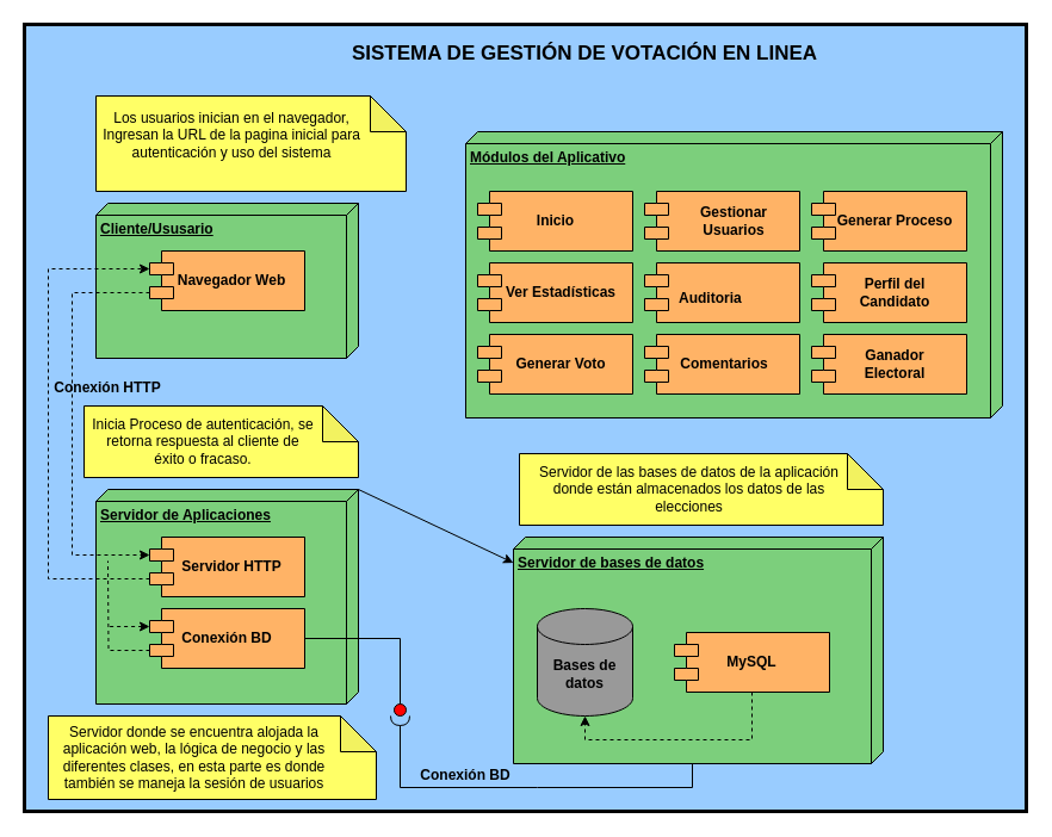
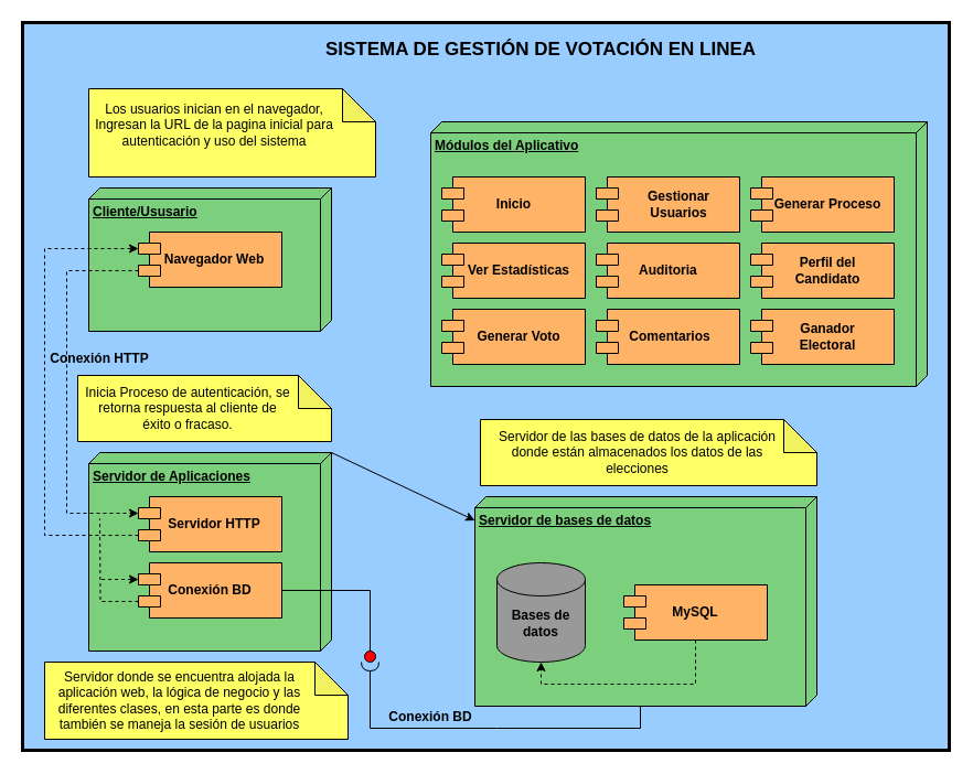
  <mxCell id="0" />
  <mxCell id="1" parent="0" />
  <mxCell id="2" value="" style="rounded=0;whiteSpace=wrap;html=1;labelBackgroundColor=#CCE5FF;strokeColor=#000000;strokeWidth=3;fillColor=#99CCFF;" vertex="1" parent="1"><mxGeometry x="20" y="20" width="840" height="660" as="geometry" /></mxCell>
  <mxCell id="3" value="&lt;b&gt;Servidor de Aplicaciones&lt;/b&gt;" style="verticalAlign=top;align=left;spacingTop=8;spacingLeft=2;spacingRight=12;shape=cube;size=10;direction=south;fontStyle=4;html=1;fillColor=#7CCF7C;" vertex="1" parent="1"><mxGeometry x="80" y="410" width="220" height="180" as="geometry" /></mxCell>
  <mxCell id="4" value="&lt;b&gt;Cliente/Ususario&lt;/b&gt;" style="verticalAlign=top;align=left;spacingTop=8;spacingLeft=2;spacingRight=12;shape=cube;size=10;direction=south;fontStyle=4;html=1;fillColor=#7CCF7C;" vertex="1" parent="1"><mxGeometry x="80" y="170" width="220" height="130" as="geometry" /></mxCell>
  <mxCell id="5" style="edgeStyle=orthogonalEdgeStyle;rounded=0;orthogonalLoop=1;jettySize=auto;html=1;exitX=0;exitY=0;exitDx=0;exitDy=35;exitPerimeter=0;entryX=0;entryY=0;entryDx=0;entryDy=15;entryPerimeter=0;dashed=1;endArrow=classic;endFill=1;startArrow=none;startFill=0;" edge="1" parent="1" source="6" target="9"><mxGeometry relative="1" as="geometry"><Array as="points"><mxPoint x="60" y="245" /><mxPoint x="60" y="465" /></Array></mxGeometry></mxCell>
  <mxCell id="6" value="" style="shape=module;align=left;spacingLeft=20;align=center;verticalAlign=top;fillColor=#FFB366;" vertex="1" parent="1"><mxGeometry x="125" y="210" width="130" height="50" as="geometry" /></mxCell>
  <mxCell id="7" value="&lt;span&gt;Navegador Web&lt;/span&gt;" style="text;html=1;strokeColor=none;fillColor=none;align=center;verticalAlign=middle;whiteSpace=wrap;rounded=0;fontStyle=1" vertex="1" parent="1"><mxGeometry x="144" y="220" width="100" height="30" as="geometry" /></mxCell>
  <mxCell id="8" style="edgeStyle=orthogonalEdgeStyle;rounded=0;orthogonalLoop=1;jettySize=auto;html=1;exitX=0;exitY=0;exitDx=0;exitDy=35;exitPerimeter=0;entryX=0;entryY=0;entryDx=0;entryDy=15;entryPerimeter=0;dashed=1;" edge="1" parent="1" source="9" target="6"><mxGeometry relative="1" as="geometry"><Array as="points"><mxPoint x="40" y="485" /><mxPoint x="40" y="225" /></Array></mxGeometry></mxCell>
  <mxCell id="9" value="" style="shape=module;align=left;spacingLeft=20;align=center;verticalAlign=top;fillColor=#FFB366;" vertex="1" parent="1"><mxGeometry x="125" y="450" width="130" height="50" as="geometry" /></mxCell>
  <mxCell id="10" style="edgeStyle=orthogonalEdgeStyle;rounded=0;orthogonalLoop=1;jettySize=auto;html=1;exitX=0;exitY=0;exitDx=0;exitDy=35;exitPerimeter=0;dashed=1;endArrow=none;endFill=0;" edge="1" parent="1" source="12"><mxGeometry relative="1" as="geometry"><mxPoint x="90" y="470" as="targetPoint" /></mxGeometry></mxCell>
  <mxCell id="11" style="edgeStyle=orthogonalEdgeStyle;rounded=0;orthogonalLoop=1;jettySize=auto;html=1;exitX=0;exitY=0;exitDx=0;exitDy=15;exitPerimeter=0;dashed=1;endArrow=none;endFill=0;startArrow=classic;startFill=1;" edge="1" parent="1" source="12"><mxGeometry relative="1" as="geometry"><mxPoint x="90" y="525" as="targetPoint" /></mxGeometry></mxCell>
  <mxCell id="12" value="" style="shape=module;align=left;spacingLeft=20;align=center;verticalAlign=top;fillColor=#FFB366;" vertex="1" parent="1"><mxGeometry x="125" y="510" width="130" height="50" as="geometry" /></mxCell>
  <mxCell id="13" value="&lt;span&gt;Servidor HTTP&lt;/span&gt;" style="text;html=1;strokeColor=none;fillColor=none;align=center;verticalAlign=middle;whiteSpace=wrap;rounded=0;fontStyle=1" vertex="1" parent="1"><mxGeometry x="144" y="460" width="100" height="30" as="geometry" /></mxCell>
  <mxCell id="14" value="&lt;span&gt;Conexión BD&lt;/span&gt;" style="text;html=1;strokeColor=none;fillColor=none;align=center;verticalAlign=middle;whiteSpace=wrap;rounded=0;fontStyle=1" vertex="1" parent="1"><mxGeometry x="140" y="520" width="100" height="30" as="geometry" /></mxCell>
  <mxCell id="15" value="&lt;b&gt;Módulos del Aplicativo&lt;/b&gt;" style="verticalAlign=top;align=left;spacingTop=8;spacingLeft=2;spacingRight=12;shape=cube;size=10;direction=south;fontStyle=4;html=1;fillColor=#7CCF7C;" vertex="1" parent="1"><mxGeometry x="390" y="110" width="450" height="240" as="geometry" /></mxCell>
  <mxCell id="16" value="" style="shape=module;align=left;spacingLeft=20;align=center;verticalAlign=top;fillColor=#FFB366;" vertex="1" parent="1"><mxGeometry x="400" y="160" width="130" height="50" as="geometry" /></mxCell>
  <mxCell id="17" value="" style="shape=module;align=left;spacingLeft=20;align=center;verticalAlign=top;fillColor=#FFB366;" vertex="1" parent="1"><mxGeometry x="540" y="160" width="130" height="50" as="geometry" /></mxCell>
  <mxCell id="18" value="" style="shape=module;align=left;spacingLeft=20;align=center;verticalAlign=top;fillColor=#FFB366;" vertex="1" parent="1"><mxGeometry x="680" y="160" width="130" height="50" as="geometry" /></mxCell>
  <mxCell id="19" value="" style="shape=module;align=left;spacingLeft=20;align=center;verticalAlign=top;fillColor=#FFB366;" vertex="1" parent="1"><mxGeometry x="400" y="220" width="130" height="50" as="geometry" /></mxCell>
  <mxCell id="20" value="" style="shape=module;align=left;spacingLeft=20;align=center;verticalAlign=top;fillColor=#FFB366;" vertex="1" parent="1"><mxGeometry x="540" y="220" width="130" height="50" as="geometry" /></mxCell>
  <mxCell id="21" value="" style="shape=module;align=left;spacingLeft=20;align=center;verticalAlign=top;fillColor=#FFB366;" vertex="1" parent="1"><mxGeometry x="680" y="220" width="130" height="50" as="geometry" /></mxCell>
  <mxCell id="22" value="" style="shape=module;align=left;spacingLeft=20;align=center;verticalAlign=top;fillColor=#FFB366;" vertex="1" parent="1"><mxGeometry x="400" y="280" width="130" height="50" as="geometry" /></mxCell>
  <mxCell id="23" value="" style="shape=module;align=left;spacingLeft=20;align=center;verticalAlign=top;fillColor=#FFB366;" vertex="1" parent="1"><mxGeometry x="540" y="280" width="130" height="50" as="geometry" /></mxCell>
  <mxCell id="24" value="" style="shape=module;align=left;spacingLeft=20;align=center;verticalAlign=top;fillColor=#FFB366;" vertex="1" parent="1"><mxGeometry x="680" y="280" width="130" height="50" as="geometry" /></mxCell>
  <mxCell id="25" value="&lt;span&gt;Inicio&lt;/span&gt;" style="text;html=1;strokeColor=none;fillColor=none;align=center;verticalAlign=middle;whiteSpace=wrap;rounded=0;fontStyle=1" vertex="1" parent="1"><mxGeometry x="432.5" y="170" width="65" height="30" as="geometry" /></mxCell>
  <mxCell id="26" value="&lt;span&gt;Gestionar Usuarios&lt;/span&gt;" style="text;html=1;strokeColor=none;fillColor=none;align=center;verticalAlign=middle;whiteSpace=wrap;rounded=0;fontStyle=1" vertex="1" parent="1"><mxGeometry x="565" y="170" width="100" height="30" as="geometry" /></mxCell>
  <mxCell id="27" value="&lt;span&gt;Generar Proceso&lt;/span&gt;" style="text;html=1;strokeColor=none;fillColor=none;align=center;verticalAlign=middle;whiteSpace=wrap;rounded=0;fontStyle=1" vertex="1" parent="1"><mxGeometry x="700" y="170" width="100" height="30" as="geometry" /></mxCell>
  <mxCell id="28" value="&lt;span&gt;Ver E&lt;/span&gt;stadísticas" style="text;html=1;strokeColor=none;fillColor=none;align=center;verticalAlign=middle;whiteSpace=wrap;rounded=0;fontStyle=1" vertex="1" parent="1"><mxGeometry x="420" y="230" width="100" height="30" as="geometry" /></mxCell>
- <mxCell id="29" value="&lt;span&gt;Auditoria&amp;nbsp;&lt;/span&gt;" style="text;html=1;strokeColor=none;fillColor=none;align=center;verticalAlign=middle;whiteSpace=wrap;rounded=0;fontStyle=1" vertex="1" parent="1"><mxGeometry x="547" y="235" width="100" height="30" as="geometry" /></mxCell>
+ <mxCell id="29" value="&lt;span&gt;Auditoria&amp;nbsp;&lt;/span&gt;" style="text;html=1;strokeColor=none;fillColor=none;align=center;verticalAlign=middle;whiteSpace=wrap;rounded=0;fontStyle=1" vertex="1" parent="1"><mxGeometry x="557" y="230" width="100" height="30" as="geometry" /></mxCell>
  <mxCell id="30" value="&lt;span&gt;Perfil del Candidato&lt;/span&gt;" style="text;html=1;strokeColor=none;fillColor=none;align=center;verticalAlign=middle;whiteSpace=wrap;rounded=0;fontStyle=1" vertex="1" parent="1"><mxGeometry x="700" y="230" width="100" height="30" as="geometry" /></mxCell>
  <mxCell id="31" value="&lt;span&gt;Generar Voto&lt;/span&gt;" style="text;html=1;strokeColor=none;fillColor=none;align=center;verticalAlign=middle;whiteSpace=wrap;rounded=0;fontStyle=1" vertex="1" parent="1"><mxGeometry x="420" y="290" width="100" height="30" as="geometry" /></mxCell>
  <mxCell id="32" value="&lt;span&gt;Comentarios&lt;/span&gt;" style="text;html=1;strokeColor=none;fillColor=none;align=center;verticalAlign=middle;whiteSpace=wrap;rounded=0;fontStyle=1" vertex="1" parent="1"><mxGeometry x="557" y="290" width="100" height="30" as="geometry" /></mxCell>
  <mxCell id="33" value="&lt;span&gt;Ganador Electoral&lt;/span&gt;" style="text;html=1;strokeColor=none;fillColor=none;align=center;verticalAlign=middle;whiteSpace=wrap;rounded=0;fontStyle=1" vertex="1" parent="1"><mxGeometry x="700" y="290" width="100" height="30" as="geometry" /></mxCell>
  <mxCell id="34" value="&lt;b&gt;Servidor de bases de datos&lt;/b&gt;" style="verticalAlign=top;align=left;spacingTop=8;spacingLeft=2;spacingRight=12;shape=cube;size=10;direction=south;fontStyle=4;html=1;fillColor=#7CCF7C;" vertex="1" parent="1"><mxGeometry x="430" y="450" width="310" height="190" as="geometry" /></mxCell>
  <mxCell id="35" value="" style="shape=cylinder3;whiteSpace=wrap;html=1;boundedLbl=1;backgroundOutline=1;size=15;fillColor=#999999;" vertex="1" parent="1"><mxGeometry x="450" y="510" width="80" height="90" as="geometry" /></mxCell>
  <mxCell id="36" value="&lt;span&gt;Bases de datos&lt;/span&gt;" style="text;html=1;strokeColor=none;fillColor=none;align=center;verticalAlign=middle;whiteSpace=wrap;rounded=0;fontStyle=1" vertex="1" parent="1"><mxGeometry x="450" y="550" width="80" height="30" as="geometry" /></mxCell>
  <mxCell id="37" style="edgeStyle=orthogonalEdgeStyle;rounded=0;orthogonalLoop=1;jettySize=auto;html=1;exitX=0.5;exitY=1;exitDx=0;exitDy=0;entryX=0.5;entryY=1;entryDx=0;entryDy=0;entryPerimeter=0;dashed=1;startArrow=none;startFill=0;endArrow=classic;endFill=1;" edge="1" parent="1" source="38" target="35"><mxGeometry relative="1" as="geometry" /></mxCell>
  <mxCell id="38" value="" style="shape=module;align=left;spacingLeft=20;align=center;verticalAlign=top;fillColor=#FFB366;" vertex="1" parent="1"><mxGeometry x="565" y="530" width="130" height="50" as="geometry" /></mxCell>
  <mxCell id="39" value="&lt;span&gt;MySQL&lt;/span&gt;" style="text;html=1;strokeColor=none;fillColor=none;align=center;verticalAlign=middle;whiteSpace=wrap;rounded=0;fontStyle=1" vertex="1" parent="1"><mxGeometry x="590" y="540" width="80" height="30" as="geometry" /></mxCell>
  <mxCell id="40" value="" style="endArrow=classic;html=1;rounded=0;exitX=0;exitY=0;exitDx=0;exitDy=0;exitPerimeter=0;" edge="1" parent="1" source="3" target="34"><mxGeometry width="50" height="50" relative="1" as="geometry"><mxPoint x="440" y="370" as="sourcePoint" /><mxPoint x="490" y="320" as="targetPoint" /></mxGeometry></mxCell>
  <mxCell id="41" value="" style="rounded=0;orthogonalLoop=1;jettySize=auto;html=1;endArrow=none;endFill=0;sketch=0;sourcePerimeterSpacing=0;targetPerimeterSpacing=0;exitX=1;exitY=0.5;exitDx=0;exitDy=0;" edge="1" target="43" parent="1" source="12"><mxGeometry relative="1" as="geometry"><mxPoint x="335" y="540" as="sourcePoint" /><Array as="points"><mxPoint x="335" y="535" /></Array></mxGeometry></mxCell>
  <mxCell id="42" value="" style="rounded=0;orthogonalLoop=1;jettySize=auto;html=1;endArrow=halfCircle;endFill=0;endSize=6;strokeWidth=1;sketch=0;exitX=0;exitY=0;exitDx=190;exitDy=160;exitPerimeter=0;" edge="1" target="43" parent="1" source="34"><mxGeometry relative="1" as="geometry"><mxPoint x="498" y="680" as="sourcePoint" /><mxPoint x="320" y="630" as="targetPoint" /><Array as="points"><mxPoint x="580" y="660" /><mxPoint x="450" y="660" /><mxPoint x="335" y="660" /></Array></mxGeometry></mxCell>
  <mxCell id="43" value="" style="ellipse;whiteSpace=wrap;html=1;align=center;aspect=fixed;resizable=0;points=[];outlineConnect=0;sketch=0;fillColor=#FF0000;" vertex="1" parent="1"><mxGeometry x="330" y="590" width="10" height="10" as="geometry" /></mxCell>
  <mxCell id="44" value="" style="shape=note;whiteSpace=wrap;html=1;backgroundOutline=1;darkOpacity=0.05;fillColor=#FFFF66;" vertex="1" parent="1"><mxGeometry x="80" y="80" width="260" height="80" as="geometry" /></mxCell>
  <mxCell id="45" value="&lt;span&gt;Los usuarios inician en el navegador,&lt;br&gt;Ingresan la URL de la pagina inicial para&lt;br&gt;autenticación y uso del sistema&lt;br&gt;&lt;br&gt;&lt;/span&gt;" style="text;html=1;strokeColor=none;fillColor=none;align=center;verticalAlign=middle;whiteSpace=wrap;rounded=0;" vertex="1" parent="1"><mxGeometry x="84" y="90" width="220" height="60" as="geometry" /></mxCell>
  <mxCell id="46" value="" style="shape=note;whiteSpace=wrap;html=1;backgroundOutline=1;darkOpacity=0.05;fillColor=#FFFF66;" vertex="1" parent="1"><mxGeometry x="70" y="340" width="230" height="60" as="geometry" /></mxCell>
  <mxCell id="47" value="&lt;span&gt;Inicia Proceso de autenticación, se retorna respuesta al cliente de éxito&amp;nbsp;o fracaso.&lt;br&gt;&lt;/span&gt;" style="text;html=1;strokeColor=none;fillColor=none;align=center;verticalAlign=middle;whiteSpace=wrap;rounded=0;" vertex="1" parent="1"><mxGeometry x="70" y="340" width="200" height="60" as="geometry" /></mxCell>
  <mxCell id="48" value="" style="shape=note;whiteSpace=wrap;html=1;backgroundOutline=1;darkOpacity=0.05;fillColor=#FFFF66;" vertex="1" parent="1"><mxGeometry x="435" y="380" width="305" height="60" as="geometry" /></mxCell>
  <mxCell id="49" value="&lt;span&gt;Servidor de las bases de datos de la aplicación donde están almacenados los datos de las elecciones&lt;br&gt;&lt;/span&gt;" style="text;html=1;strokeColor=none;fillColor=none;align=center;verticalAlign=middle;whiteSpace=wrap;rounded=0;" vertex="1" parent="1"><mxGeometry x="445" y="390" width="265" height="40" as="geometry" /></mxCell>
  <mxCell id="50" value="" style="shape=note;whiteSpace=wrap;html=1;backgroundOutline=1;darkOpacity=0.05;fillColor=#FFFF66;" vertex="1" parent="1"><mxGeometry x="40" y="600" width="275" height="70" as="geometry" /></mxCell>
  <mxCell id="51" value="&lt;span&gt;Servidor donde se encuentra alojada la aplicación web, la lógica de negocio y las diferentes clases, en esta parte es donde también se maneja la sesión de usuarios&lt;br&gt;&lt;/span&gt;" style="text;html=1;strokeColor=none;fillColor=none;align=center;verticalAlign=middle;whiteSpace=wrap;rounded=0;" vertex="1" parent="1"><mxGeometry x="30" y="605" width="265" height="60" as="geometry" /></mxCell>
  <mxCell id="52" value="&lt;span&gt;&lt;b&gt;Conexión BD&lt;/b&gt;&lt;/span&gt;" style="text;html=1;strokeColor=none;fillColor=none;align=center;verticalAlign=middle;whiteSpace=wrap;rounded=0;" vertex="1" parent="1"><mxGeometry x="340" y="635" width="100" height="30" as="geometry" /></mxCell>
  <mxCell id="53" value="&lt;span&gt;&lt;b&gt;Conexión HTTP&lt;/b&gt;&lt;/span&gt;" style="text;html=1;strokeColor=none;fillColor=none;align=center;verticalAlign=middle;whiteSpace=wrap;rounded=0;" vertex="1" parent="1"><mxGeometry x="40" y="310" width="100" height="30" as="geometry" /></mxCell>
  <mxCell id="54" value="&lt;span&gt;&lt;font style=&quot;font-size: 17px&quot;&gt;SISTEMA DE GESTIÓN DE VOTACIÓN EN LINEA&lt;/font&gt;&lt;/span&gt;" style="text;html=1;strokeColor=none;fillColor=none;align=center;verticalAlign=middle;whiteSpace=wrap;rounded=0;fontStyle=1" vertex="1" parent="1"><mxGeometry x="290" y="30" width="400" height="30" as="geometry" /></mxCell>
